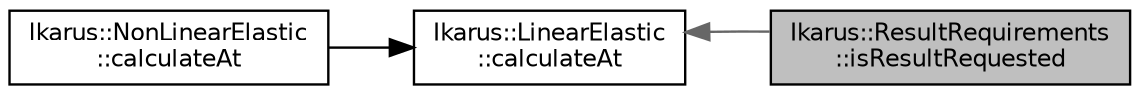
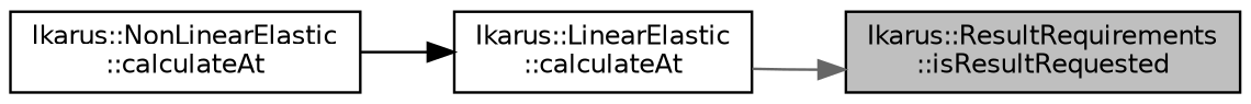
  digraph {
    rankdir=RL
    node [color=black fillcolor=white fontname=Helvetica fontsize=10 shape=record style=filled]
    edge [dir=back fontname=Helvetica fontsize=10 labelfontname=Helvetica labelfontsize=10 style=solid]
    n1 [fillcolor=grey75 fontcolor=black height=0.2 label="Ikarus::ResultRequirements\l::isResultRequested" width=0.4]
    n2 [height=0.2 label="Ikarus::LinearElastic\l::calculateAt" width=0.4]
    n3 [height=0.2 label="Ikarus::NonLinearElastic\l::calculateAt" width=0.4]
-   n2 -> n1 [color=gray40]
+   n1 -> n2 [color=gray40]
    n2 -> n3 [color=black]
  }
